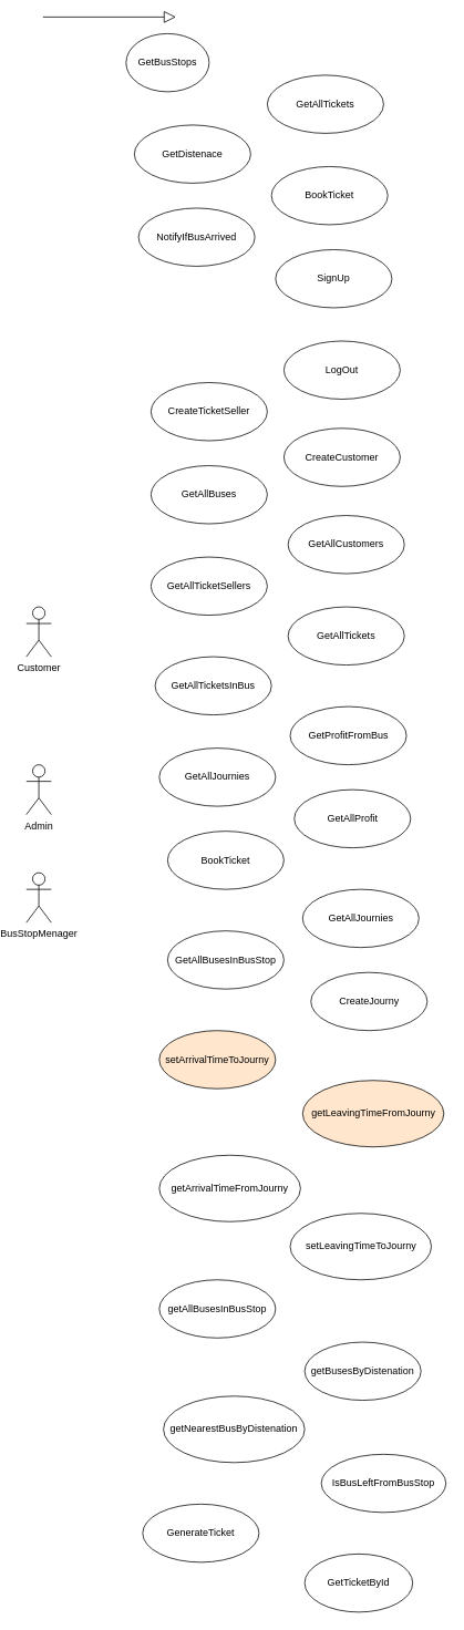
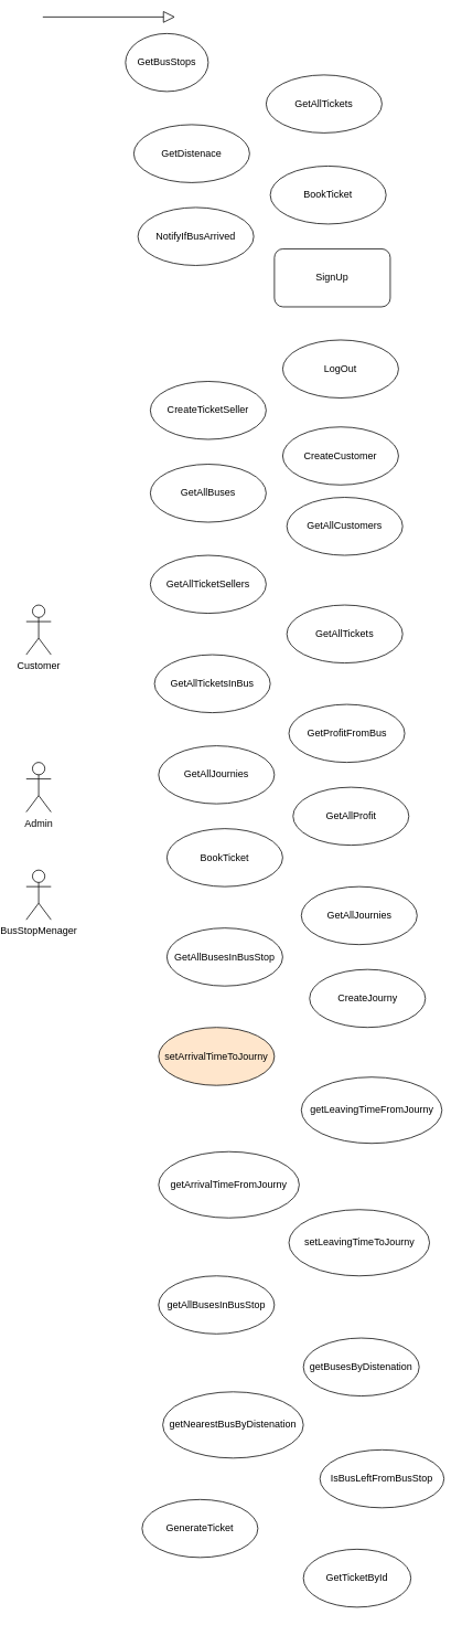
  <mxCell id="0" />
  <mxCell id="1" parent="0" />
  <mxCell id="2" value="Customer" style="shape=umlActor;html=1;verticalLabelPosition=bottom;verticalAlign=top;align=center;" parent="1" vertex="1"><mxGeometry x="20" y="730" width="30" height="60" as="geometry" /></mxCell>
  <mxCell id="3" value="Admin" style="shape=umlActor;html=1;verticalLabelPosition=bottom;verticalAlign=top;align=center;" parent="1" vertex="1"><mxGeometry x="20" y="920" width="30" height="60" as="geometry" /></mxCell>
  <mxCell id="4" value="BusStopMenager" style="shape=umlActor;html=1;verticalLabelPosition=bottom;verticalAlign=top;align=center;" parent="1" vertex="1"><mxGeometry x="20" y="1050" width="30" height="60" as="geometry" /></mxCell>
  <mxCell id="5" value="GetDistenace" style="ellipse;whiteSpace=wrap;html=1;" parent="1" vertex="1"><mxGeometry x="150" y="150" width="140" height="70" as="geometry" /></mxCell>
  <mxCell id="6" value="" style="edgeStyle=none;html=1;endArrow=block;endFill=0;endSize=12;verticalAlign=bottom;" parent="1" edge="1"><mxGeometry width="160" relative="1" as="geometry"><mxPoint x="40" y="20" as="sourcePoint" /><mxPoint x="200" y="20" as="targetPoint" /></mxGeometry></mxCell>
  <mxCell id="7" value="GetAllTickets" style="ellipse;whiteSpace=wrap;html=1;" vertex="1" parent="1"><mxGeometry x="310" y="90" width="140" height="70" as="geometry" /></mxCell>
  <mxCell id="8" value="GetBusStops" style="ellipse;whiteSpace=wrap;html=1;" vertex="1" parent="1"><mxGeometry x="140" y="40" width="100" height="70" as="geometry" /></mxCell>
  <mxCell id="9" value="BookTicket" style="ellipse;whiteSpace=wrap;html=1;" vertex="1" parent="1"><mxGeometry x="315" y="200" width="140" height="70" as="geometry" /></mxCell>
  <mxCell id="10" value="&lt;span style=&quot;text-align: left;&quot;&gt;NotifyIfBusArrived&lt;/span&gt;" style="ellipse;whiteSpace=wrap;html=1;" vertex="1" parent="1"><mxGeometry x="155" y="250" width="140" height="70" as="geometry" /></mxCell>
- <mxCell id="11" value="&lt;span style=&quot;text-align: left;&quot;&gt;SignUp&lt;/span&gt;" style="ellipse;whiteSpace=wrap;html=1;" vertex="1" parent="1"><mxGeometry x="320" y="300" width="140" height="70" as="geometry" /></mxCell>
+ <mxCell id="11" value="&lt;span style=&quot;text-align: left;&quot;&gt;SignUp&lt;/span&gt;" style="whiteSpace=wrap;html=1;rounded=1;" vertex="1" parent="1"><mxGeometry x="320" y="300" width="140" height="70" as="geometry" /></mxCell>
  <mxCell id="12" value="&lt;span style=&quot;text-align: left;&quot;&gt;LogOut&lt;/span&gt;" style="ellipse;whiteSpace=wrap;html=1;" vertex="1" parent="1"><mxGeometry x="330" y="410" width="140" height="70" as="geometry" /></mxCell>
  <mxCell id="13" value="&lt;span style=&quot;text-align: left;&quot;&gt;CreateTicketSeller&lt;/span&gt;" style="ellipse;whiteSpace=wrap;html=1;" vertex="1" parent="1"><mxGeometry x="170" y="460" width="140" height="70" as="geometry" /></mxCell>
  <mxCell id="14" value="&lt;span style=&quot;text-align: left;&quot;&gt;CreateCustomer&lt;/span&gt;" style="ellipse;whiteSpace=wrap;html=1;" vertex="1" parent="1"><mxGeometry x="330" y="515" width="140" height="70" as="geometry" /></mxCell>
  <mxCell id="15" value="&lt;span style=&quot;text-align: left;&quot;&gt;GetAllBuses&lt;/span&gt;" style="ellipse;whiteSpace=wrap;html=1;" vertex="1" parent="1"><mxGeometry x="170" y="560" width="140" height="70" as="geometry" /></mxCell>
- <mxCell id="16" value="&lt;span style=&quot;text-align: left;&quot;&gt;GetAllCustomers&lt;/span&gt;" style="ellipse;whiteSpace=wrap;html=1;" vertex="1" parent="1"><mxGeometry x="335" y="620" width="140" height="70" as="geometry" /></mxCell>
+ <mxCell id="16" value="&lt;span style=&quot;text-align: left;&quot;&gt;GetAllCustomers&lt;/span&gt;" style="ellipse;whiteSpace=wrap;html=1;" vertex="1" parent="1"><mxGeometry x="335" y="600" width="140" height="70" as="geometry" /></mxCell>
  <mxCell id="17" value="&lt;span style=&quot;text-align: left;&quot;&gt;GetAllTicketSellers&lt;/span&gt;" style="ellipse;whiteSpace=wrap;html=1;" vertex="1" parent="1"><mxGeometry x="170" y="670" width="140" height="70" as="geometry" /></mxCell>
  <mxCell id="18" value="&lt;span style=&quot;text-align: left;&quot;&gt;GetAllTickets&lt;br&gt;&lt;/span&gt;" style="ellipse;whiteSpace=wrap;html=1;" vertex="1" parent="1"><mxGeometry x="335" y="730" width="140" height="70" as="geometry" /></mxCell>
  <mxCell id="19" value="&lt;span style=&quot;text-align: left;&quot;&gt;GetAllTicketsInBus&lt;/span&gt;&lt;span style=&quot;text-align: left;&quot;&gt;&lt;br&gt;&lt;/span&gt;" style="ellipse;whiteSpace=wrap;html=1;" vertex="1" parent="1"><mxGeometry x="175" y="790" width="140" height="70" as="geometry" /></mxCell>
  <mxCell id="20" value="&lt;span style=&quot;text-align: left;&quot;&gt;GetProfitFromBus&lt;/span&gt;&lt;span style=&quot;text-align: left;&quot;&gt;&lt;br&gt;&lt;/span&gt;" style="ellipse;whiteSpace=wrap;html=1;" vertex="1" parent="1"><mxGeometry x="337.5" y="850" width="140" height="70" as="geometry" /></mxCell>
  <mxCell id="21" value="&lt;span style=&quot;text-align: left;&quot;&gt;GetAllJournies&lt;/span&gt;&lt;span style=&quot;text-align: left;&quot;&gt;&lt;br&gt;&lt;/span&gt;" style="ellipse;whiteSpace=wrap;html=1;" vertex="1" parent="1"><mxGeometry x="180" y="900" width="140" height="70" as="geometry" /></mxCell>
  <mxCell id="22" value="&lt;span style=&quot;text-align: left;&quot;&gt;GetAllProfit&lt;/span&gt;&lt;span style=&quot;text-align: left;&quot;&gt;&lt;br&gt;&lt;/span&gt;" style="ellipse;whiteSpace=wrap;html=1;" vertex="1" parent="1"><mxGeometry x="342.5" y="950" width="140" height="70" as="geometry" /></mxCell>
  <mxCell id="23" value="&lt;span style=&quot;text-align: left;&quot;&gt;BookTicket&lt;/span&gt;&lt;span style=&quot;text-align: left;&quot;&gt;&lt;br&gt;&lt;/span&gt;" style="ellipse;whiteSpace=wrap;html=1;" vertex="1" parent="1"><mxGeometry x="190" y="1000" width="140" height="70" as="geometry" /></mxCell>
  <mxCell id="24" value="&lt;span style=&quot;text-align: left;&quot;&gt;GetAllJournies&lt;/span&gt;&lt;span style=&quot;text-align: left;&quot;&gt;&lt;br&gt;&lt;/span&gt;" style="ellipse;whiteSpace=wrap;html=1;" vertex="1" parent="1"><mxGeometry x="352.5" y="1070" width="140" height="70" as="geometry" /></mxCell>
  <mxCell id="25" value="&lt;span style=&quot;text-align: left;&quot;&gt;GetAllBusesInBusStop&lt;/span&gt;&lt;span style=&quot;text-align: left;&quot;&gt;&lt;br&gt;&lt;/span&gt;" style="ellipse;whiteSpace=wrap;html=1;" vertex="1" parent="1"><mxGeometry x="190" y="1120" width="140" height="70" as="geometry" /></mxCell>
  <mxCell id="26" value="&lt;span style=&quot;text-align: left;&quot;&gt;CreateJourny&lt;/span&gt;&lt;span style=&quot;text-align: left;&quot;&gt;&lt;br&gt;&lt;/span&gt;" style="ellipse;whiteSpace=wrap;html=1;" vertex="1" parent="1"><mxGeometry x="362.5" y="1170" width="140" height="70" as="geometry" /></mxCell>
  <mxCell id="27" value="&lt;span style=&quot;text-align: left;&quot;&gt;setArrivalTimeToJourny&lt;/span&gt;&lt;span style=&quot;text-align: left;&quot;&gt;&lt;br&gt;&lt;/span&gt;" style="ellipse;whiteSpace=wrap;html=1;fillColor=#ffe6cc;" vertex="1" parent="1"><mxGeometry x="180" y="1240" width="140" height="70" as="geometry" /></mxCell>
- <mxCell id="28" value="&lt;span style=&quot;text-align: left;&quot;&gt;getLeavingTimeFromJourny&lt;/span&gt;&lt;span style=&quot;text-align: left;&quot;&gt;&lt;br&gt;&lt;/span&gt;" style="ellipse;whiteSpace=wrap;html=1;fillColor=#ffe6cc;" vertex="1" parent="1"><mxGeometry x="352.5" y="1300" width="170" height="80" as="geometry" /></mxCell>
+ <mxCell id="28" value="&lt;span style=&quot;text-align: left;&quot;&gt;getLeavingTimeFromJourny&lt;/span&gt;&lt;span style=&quot;text-align: left;&quot;&gt;&lt;br&gt;&lt;/span&gt;" style="ellipse;whiteSpace=wrap;html=1;" vertex="1" parent="1"><mxGeometry x="352.5" y="1300" width="170" height="80" as="geometry" /></mxCell>
  <mxCell id="29" value="&lt;span style=&quot;text-align: left;&quot;&gt;getArrivalTimeFromJourny&lt;/span&gt;&lt;span style=&quot;text-align: left;&quot;&gt;&lt;br&gt;&lt;/span&gt;" style="ellipse;whiteSpace=wrap;html=1;" vertex="1" parent="1"><mxGeometry x="180" y="1390" width="170" height="80" as="geometry" /></mxCell>
  <mxCell id="30" value="&lt;span style=&quot;text-align: left;&quot;&gt;setLeavingTimeToJourny&lt;/span&gt;&lt;span style=&quot;text-align: left;&quot;&gt;&lt;br&gt;&lt;/span&gt;" style="ellipse;whiteSpace=wrap;html=1;" vertex="1" parent="1"><mxGeometry x="337.5" y="1460" width="170" height="80" as="geometry" /></mxCell>
  <mxCell id="31" value="&lt;span style=&quot;text-align: left;&quot;&gt;getAllBusesInBusStop&lt;/span&gt;&lt;span style=&quot;text-align: left;&quot;&gt;&lt;br&gt;&lt;/span&gt;" style="ellipse;whiteSpace=wrap;html=1;" vertex="1" parent="1"><mxGeometry x="180" y="1540" width="140" height="70" as="geometry" /></mxCell>
  <mxCell id="32" value="&lt;span style=&quot;text-align: left;&quot;&gt;getBusesByDistenation&lt;/span&gt;&lt;span style=&quot;text-align: left;&quot;&gt;&lt;br&gt;&lt;/span&gt;" style="ellipse;whiteSpace=wrap;html=1;" vertex="1" parent="1"><mxGeometry x="355" y="1615" width="140" height="70" as="geometry" /></mxCell>
  <mxCell id="33" value="&lt;span style=&quot;text-align: left;&quot;&gt;getNearestBusByDistenation&lt;/span&gt;&lt;span style=&quot;text-align: left;&quot;&gt;&lt;br&gt;&lt;/span&gt;" style="ellipse;whiteSpace=wrap;html=1;" vertex="1" parent="1"><mxGeometry x="185" y="1680" width="170" height="80" as="geometry" /></mxCell>
  <mxCell id="34" value="&lt;span style=&quot;text-align: left;&quot;&gt;IsBusLeftFromBusStop&lt;/span&gt;&lt;span style=&quot;text-align: left;&quot;&gt;&lt;br&gt;&lt;/span&gt;" style="ellipse;whiteSpace=wrap;html=1;" vertex="1" parent="1"><mxGeometry x="375" y="1750" width="150" height="70" as="geometry" /></mxCell>
  <mxCell id="35" value="&lt;span style=&quot;text-align: left;&quot;&gt;GenerateTicket&lt;/span&gt;&lt;span style=&quot;text-align: left;&quot;&gt;&lt;br&gt;&lt;/span&gt;" style="ellipse;whiteSpace=wrap;html=1;" vertex="1" parent="1"><mxGeometry x="160" y="1810" width="140" height="70" as="geometry" /></mxCell>
  <mxCell id="36" value="&lt;span style=&quot;text-align: left;&quot;&gt;GetTicketById&lt;/span&gt;&lt;span style=&quot;text-align: left;&quot;&gt;&lt;br&gt;&lt;/span&gt;" style="ellipse;whiteSpace=wrap;html=1;" vertex="1" parent="1"><mxGeometry x="355" y="1870" width="130" height="70" as="geometry" /></mxCell>
